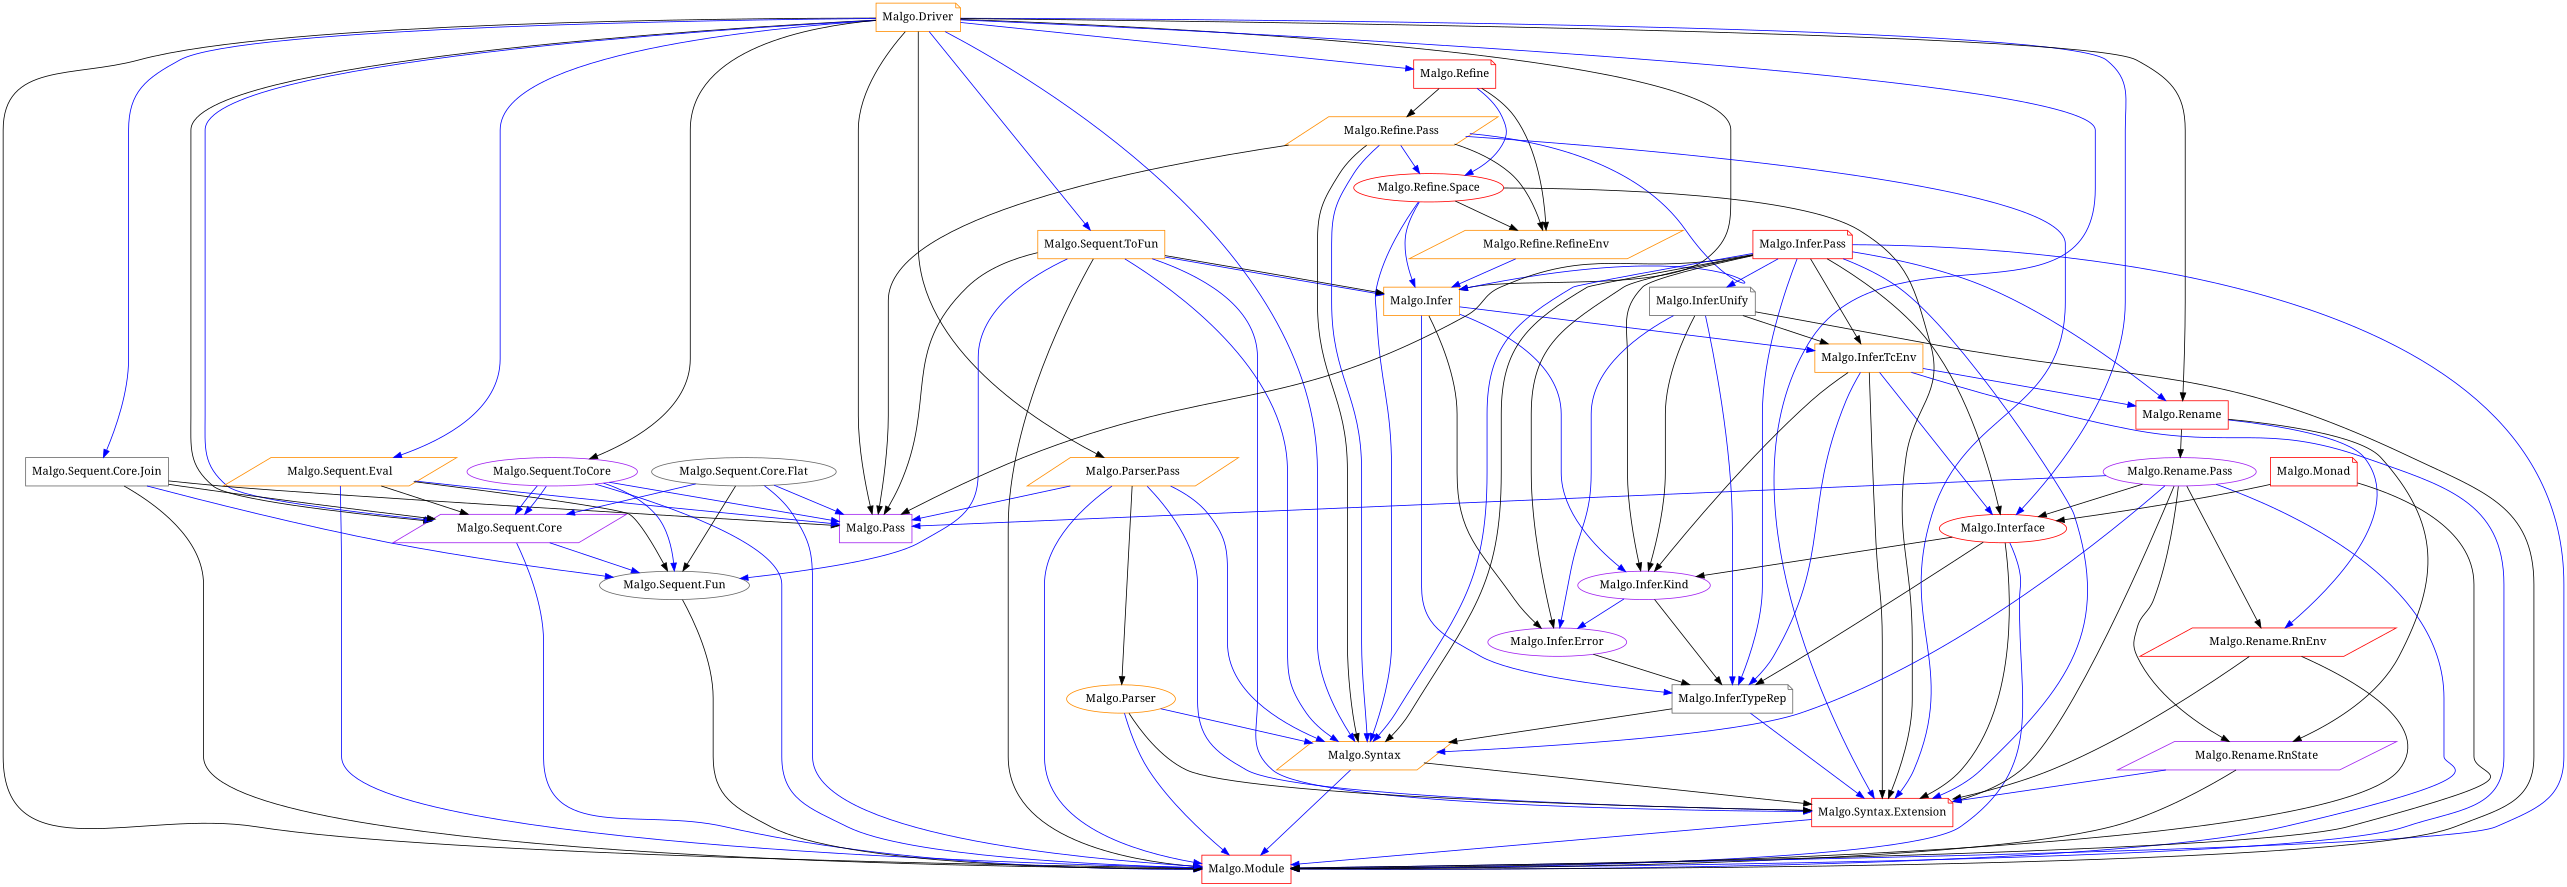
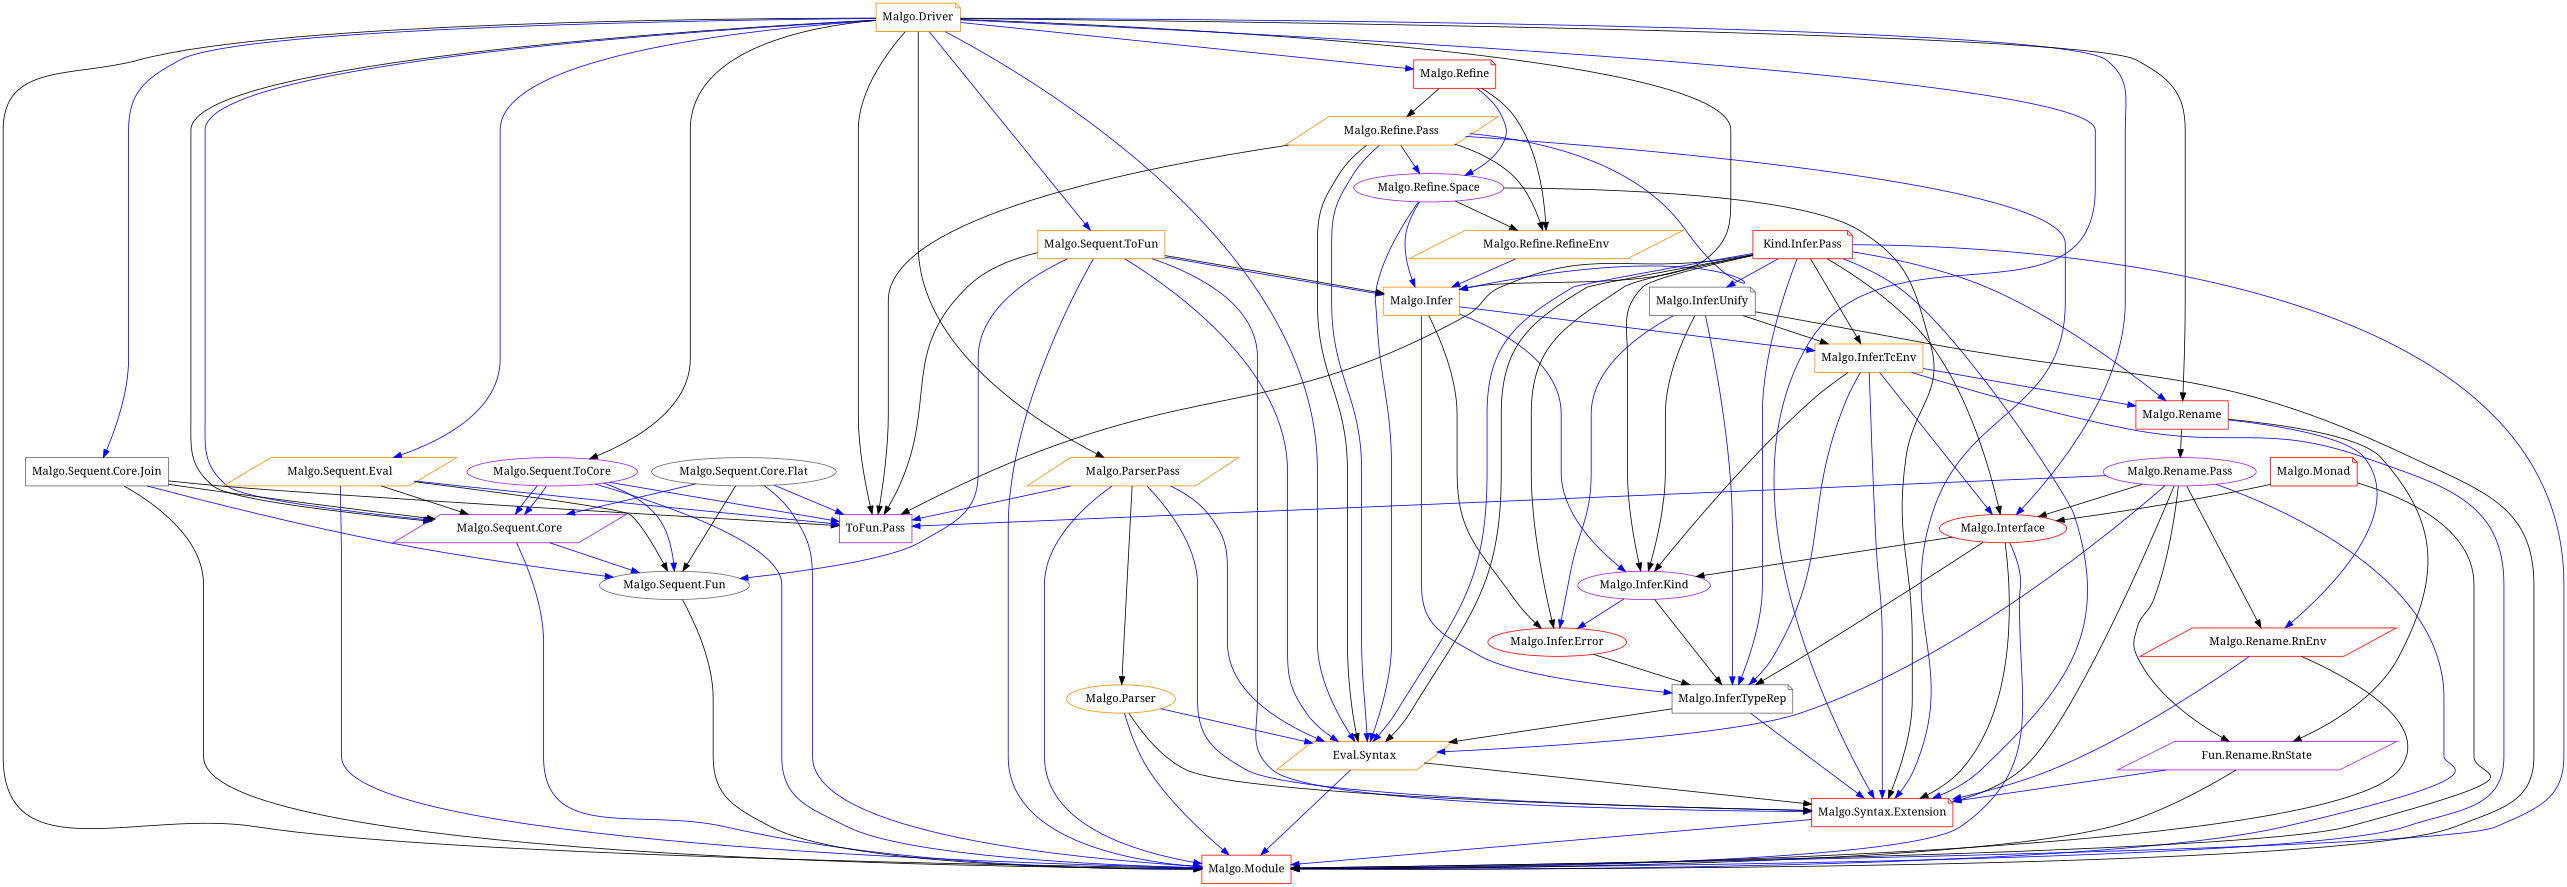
  digraph {
    fontname="Noto Serif"
    node [color=darkorange fontname="Noto Serif" shape=ellipse]
    edge [color=blue fontname="Noto Serif"]
    "Malgo.Driver" [shape=note]
    "Malgo.Infer" [shape=box]
    "Malgo.Interface" [color=red]
    "Malgo.Module" [color=red shape=box]
    "Malgo.Parser.Pass" [shape=parallelogram]
-   "Malgo.Pass" [color=purple shape=box]
+   "Malgo.Pass" [color=purple shape=box label="ToFun.Pass"]
    "Malgo.Refine" [color=red shape=note]
    "Malgo.Rename" [color=red shape=box]
    "Malgo.Sequent.Core" [color=purple shape=parallelogram]
    "Malgo.Sequent.Core.Join" [color=gray40 shape=box]
    "Malgo.Sequent.Eval" [shape=parallelogram]
    "Malgo.Sequent.ToCore" [color=purple]
    "Malgo.Sequent.ToFun" [shape=box]
-   "Malgo.Syntax" [shape=parallelogram]
+   "Malgo.Syntax" [shape=parallelogram label="Eval.Syntax"]
    "Malgo.Syntax.Extension" [color=red shape=note]
-   "Malgo.Infer.Error" [color=purple]
+   "Malgo.Infer.Error" [color=red]
    "Malgo.Infer.Kind" [color=purple]
    "Malgo.Infer.TcEnv" [shape=box]
    "Malgo.Infer.TypeRep" [color=gray40 shape=note]
    "Malgo.Parser"
    "Malgo.Refine.Pass" [shape=parallelogram]
    "Malgo.Refine.RefineEnv" [shape=parallelogram]
-   "Malgo.Refine.Space" [color=red]
+   "Malgo.Refine.Space" [color=purple]
    "Malgo.Rename.Pass" [color=purple]
    "Malgo.Rename.RnEnv" [color=red shape=parallelogram]
-   "Malgo.Rename.RnState" [color=purple shape=parallelogram]
+   "Malgo.Rename.RnState" [color=purple shape=parallelogram label="Fun.Rename.RnState"]
    "Malgo.Sequent.Fun" [color=gray40]
    "Malgo.Sequent.Core.Flat" [color=gray40]
-   "Malgo.Infer.Pass" [color=red shape=note]
+   "Malgo.Infer.Pass" [color=red shape=note label="Kind.Infer.Pass"]
    "Malgo.Infer.Unify" [color=gray40 shape=note]
    "Malgo.Monad" [color=red shape=note]
    "Malgo.Driver" -> "Malgo.Infer" [color=black]
    "Malgo.Driver" -> "Malgo.Interface"
    "Malgo.Driver" -> "Malgo.Module" [color=black]
    "Malgo.Driver" -> "Malgo.Parser.Pass" [color=black]
    "Malgo.Driver" -> "Malgo.Pass" [color=black]
    "Malgo.Driver" -> "Malgo.Refine"
    "Malgo.Driver" -> "Malgo.Rename" [color=black]
    "Malgo.Driver" -> "Malgo.Sequent.Core" [color=black]
    "Malgo.Driver" -> "Malgo.Sequent.Core"
    "Malgo.Driver" -> "Malgo.Sequent.Core.Join"
    "Malgo.Driver" -> "Malgo.Sequent.Eval"
    "Malgo.Driver" -> "Malgo.Sequent.ToCore" [color=black]
    "Malgo.Driver" -> "Malgo.Sequent.ToFun"
    "Malgo.Driver" -> "Malgo.Syntax"
    "Malgo.Driver" -> "Malgo.Syntax.Extension"
    "Malgo.Infer" -> "Malgo.Infer.Error" [color=black]
    "Malgo.Infer" -> "Malgo.Infer.Kind"
    "Malgo.Infer" -> "Malgo.Infer.TcEnv"
    "Malgo.Infer" -> "Malgo.Infer.TypeRep"
    "Malgo.Interface" -> "Malgo.Module"
    "Malgo.Interface" -> "Malgo.Syntax.Extension" [color=black]
    "Malgo.Interface" -> "Malgo.Infer.Kind" [color=black]
    "Malgo.Interface" -> "Malgo.Infer.TypeRep" [color=black]
    "Malgo.Parser.Pass" -> "Malgo.Module"
    "Malgo.Parser.Pass" -> "Malgo.Pass"
    "Malgo.Parser.Pass" -> "Malgo.Syntax"
    "Malgo.Parser.Pass" -> "Malgo.Syntax.Extension"
    "Malgo.Parser.Pass" -> "Malgo.Parser" [color=black]
    "Malgo.Refine" -> "Malgo.Refine.Pass" [color=black]
    "Malgo.Refine" -> "Malgo.Refine.RefineEnv" [color=black]
    "Malgo.Refine" -> "Malgo.Refine.Space"
    "Malgo.Rename" -> "Malgo.Rename.Pass" [color=black]
    "Malgo.Rename" -> "Malgo.Rename.RnEnv"
    "Malgo.Rename" -> "Malgo.Rename.RnState" [color=black]
    "Malgo.Sequent.Core" -> "Malgo.Module"
    "Malgo.Sequent.Core" -> "Malgo.Sequent.Fun"
    "Malgo.Sequent.Core.Join" -> "Malgo.Module" [color=black]
    "Malgo.Sequent.Core.Join" -> "Malgo.Pass" [color=black]
    "Malgo.Sequent.Core.Join" -> "Malgo.Sequent.Core" [color=black]
    "Malgo.Sequent.Core.Join" -> "Malgo.Sequent.Fun"
    "Malgo.Sequent.Eval" -> "Malgo.Module"
    "Malgo.Sequent.Eval" -> "Malgo.Pass"
    "Malgo.Sequent.Eval" -> "Malgo.Sequent.Core" [color=black]
    "Malgo.Sequent.Eval" -> "Malgo.Sequent.Fun" [color=black]
    "Malgo.Sequent.ToCore" -> "Malgo.Module"
    "Malgo.Sequent.ToCore" -> "Malgo.Pass"
    "Malgo.Sequent.ToCore" -> "Malgo.Sequent.Core"
    "Malgo.Sequent.ToCore" -> "Malgo.Sequent.Core"
    "Malgo.Sequent.ToCore" -> "Malgo.Sequent.Fun"
    "Malgo.Sequent.ToFun" -> "Malgo.Infer"
    "Malgo.Sequent.ToFun" -> "Malgo.Infer" [color=black]
-   "Malgo.Sequent.ToFun" -> "Malgo.Module" [color=black]
+   "Malgo.Sequent.ToFun" -> "Malgo.Module"
    "Malgo.Sequent.ToFun" -> "Malgo.Pass" [color=black]
    "Malgo.Sequent.ToFun" -> "Malgo.Syntax"
    "Malgo.Sequent.ToFun" -> "Malgo.Syntax.Extension"
    "Malgo.Sequent.ToFun" -> "Malgo.Sequent.Fun"
    "Malgo.Syntax" -> "Malgo.Module"
    "Malgo.Syntax" -> "Malgo.Syntax.Extension" [color=black]
    "Malgo.Syntax.Extension" -> "Malgo.Module"
    "Malgo.Infer.Error" -> "Malgo.Infer.TypeRep" [color=black]
    "Malgo.Infer.Kind" -> "Malgo.Infer.Error"
    "Malgo.Infer.Kind" -> "Malgo.Infer.TypeRep" [color=black]
    "Malgo.Infer.TcEnv" -> "Malgo.Interface"
    "Malgo.Infer.TcEnv" -> "Malgo.Module"
    "Malgo.Infer.TcEnv" -> "Malgo.Rename"
-   "Malgo.Infer.TcEnv" -> "Malgo.Syntax.Extension" [color=black]
+   "Malgo.Infer.TcEnv" -> "Malgo.Syntax.Extension"
    "Malgo.Infer.TcEnv" -> "Malgo.Infer.Kind" [color=black]
    "Malgo.Infer.TcEnv" -> "Malgo.Infer.TypeRep"
    "Malgo.Infer.TypeRep" -> "Malgo.Syntax" [color=black]
    "Malgo.Infer.TypeRep" -> "Malgo.Syntax.Extension"
    "Malgo.Parser" -> "Malgo.Module"
    "Malgo.Parser" -> "Malgo.Syntax"
    "Malgo.Parser" -> "Malgo.Syntax.Extension" [color=black]
    "Malgo.Refine.Pass" -> "Malgo.Infer"
    "Malgo.Refine.Pass" -> "Malgo.Pass" [color=black]
    "Malgo.Refine.Pass" -> "Malgo.Syntax" [color=black]
    "Malgo.Refine.Pass" -> "Malgo.Syntax"
    "Malgo.Refine.Pass" -> "Malgo.Syntax.Extension"
    "Malgo.Refine.Pass" -> "Malgo.Refine.RefineEnv" [color=black]
    "Malgo.Refine.Pass" -> "Malgo.Refine.Space"
    "Malgo.Refine.RefineEnv" -> "Malgo.Infer"
    "Malgo.Refine.Space" -> "Malgo.Infer"
    "Malgo.Refine.Space" -> "Malgo.Syntax"
    "Malgo.Refine.Space" -> "Malgo.Syntax.Extension" [color=black]
    "Malgo.Refine.Space" -> "Malgo.Refine.RefineEnv" [color=black]
    "Malgo.Rename.Pass" -> "Malgo.Interface" [color=black]
    "Malgo.Rename.Pass" -> "Malgo.Module"
    "Malgo.Rename.Pass" -> "Malgo.Pass"
    "Malgo.Rename.Pass" -> "Malgo.Syntax"
    "Malgo.Rename.Pass" -> "Malgo.Syntax.Extension" [color=black]
    "Malgo.Rename.Pass" -> "Malgo.Rename.RnEnv" [color=black]
    "Malgo.Rename.Pass" -> "Malgo.Rename.RnState" [color=black]
    "Malgo.Rename.RnEnv" -> "Malgo.Module" [color=black]
-   "Malgo.Rename.RnEnv" -> "Malgo.Syntax.Extension" [color=black]
+   "Malgo.Rename.RnEnv" -> "Malgo.Syntax.Extension"
    "Malgo.Rename.RnState" -> "Malgo.Module" [color=black]
    "Malgo.Rename.RnState" -> "Malgo.Syntax.Extension"
    "Malgo.Sequent.Fun" -> "Malgo.Module" [color=black]
    "Malgo.Sequent.Core.Flat" -> "Malgo.Module"
    "Malgo.Sequent.Core.Flat" -> "Malgo.Pass"
    "Malgo.Sequent.Core.Flat" -> "Malgo.Sequent.Core"
    "Malgo.Sequent.Core.Flat" -> "Malgo.Sequent.Fun" [color=black]
    "Malgo.Infer.Pass" -> "Malgo.Interface" [color=black]
    "Malgo.Infer.Pass" -> "Malgo.Module"
    "Malgo.Infer.Pass" -> "Malgo.Pass" [color=black]
    "Malgo.Infer.Pass" -> "Malgo.Rename"
    "Malgo.Infer.Pass" -> "Malgo.Syntax"
    "Malgo.Infer.Pass" -> "Malgo.Syntax" [color=black]
    "Malgo.Infer.Pass" -> "Malgo.Syntax.Extension"
    "Malgo.Infer.Pass" -> "Malgo.Infer.Error" [color=black]
    "Malgo.Infer.Pass" -> "Malgo.Infer.Kind" [color=black]
    "Malgo.Infer.Pass" -> "Malgo.Infer.TcEnv" [color=black]
    "Malgo.Infer.Pass" -> "Malgo.Infer.TypeRep"
    "Malgo.Infer.Pass" -> "Malgo.Infer.Unify"
    "Malgo.Infer.Unify" -> "Malgo.Module" [color=black]
    "Malgo.Infer.Unify" -> "Malgo.Infer.Error"
    "Malgo.Infer.Unify" -> "Malgo.Infer.Kind" [color=black]
    "Malgo.Infer.Unify" -> "Malgo.Infer.TcEnv" [color=black]
    "Malgo.Infer.Unify" -> "Malgo.Infer.TypeRep"
    "Malgo.Monad" -> "Malgo.Interface" [color=black]
    "Malgo.Monad" -> "Malgo.Module" [color=black]
  }
